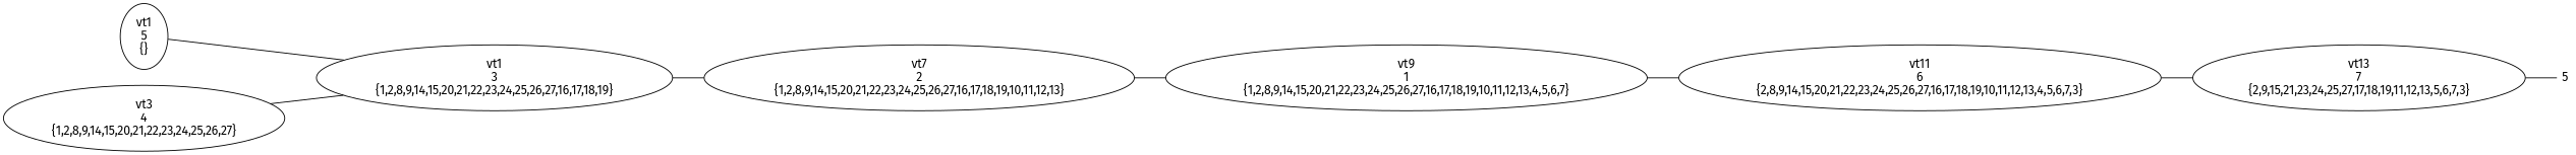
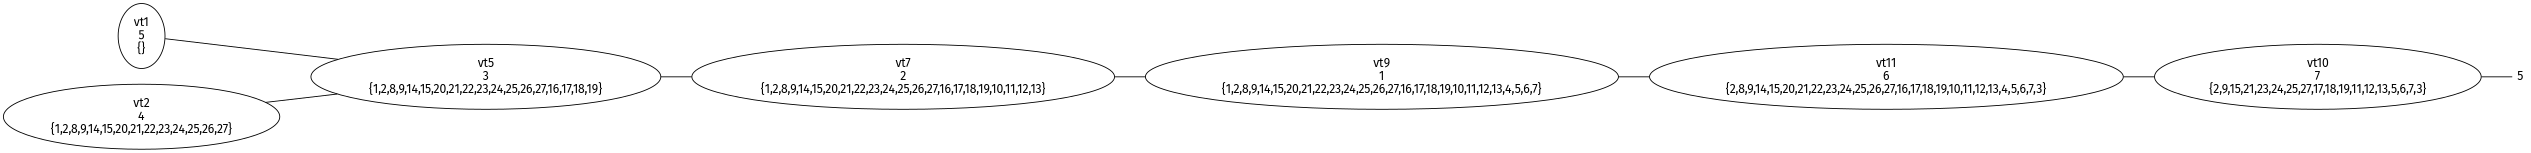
  digraph {
    fontname="Fira Sans"
    rankdir=LR
    node [fontname="Fira Sans" shape=ellipse]
    edge [arrowhead=none fontname="Fira Sans"]
    n1 [label="vt1\n5\n{}"]
-   n2 [label="vt1\n3\n{1,2,8,9,14,15,20,21,22,23,24,25,26,27,16,17,18,19}"]
-   n3 [label="vt3\n4\n{1,2,8,9,14,15,20,21,22,23,24,25,26,27}"]
+   n2 [label="vt5\n3\n{1,2,8,9,14,15,20,21,22,23,24,25,26,27,16,17,18,19}"]
+   n3 [label="vt2\n4\n{1,2,8,9,14,15,20,21,22,23,24,25,26,27}"]
    n4 [label="vt7\n2\n{1,2,8,9,14,15,20,21,22,23,24,25,26,27,16,17,18,19,10,11,12,13}"]
    n5 [label="vt9\n1\n{1,2,8,9,14,15,20,21,22,23,24,25,26,27,16,17,18,19,10,11,12,13,4,5,6,7}"]
    n6 [label="vt11\n6\n{2,8,9,14,15,20,21,22,23,24,25,26,27,16,17,18,19,10,11,12,13,4,5,6,7,3}"]
-   n7 [label="vt13\n7\n{2,9,15,21,23,24,25,27,17,18,19,11,12,13,5,6,7,3}"]
+   n7 [label="vt10\n7\n{2,9,15,21,23,24,25,27,17,18,19,11,12,13,5,6,7,3}"]
    n8 [fixedsize=true fontsize=14 height=.25 label=5 shape=plaintext width=.25]
    n1 -> n2
    n2 -> n4
    n3 -> n2
    n4 -> n5
    n5 -> n6
    n6 -> n7
    n7 -> n8
  }
